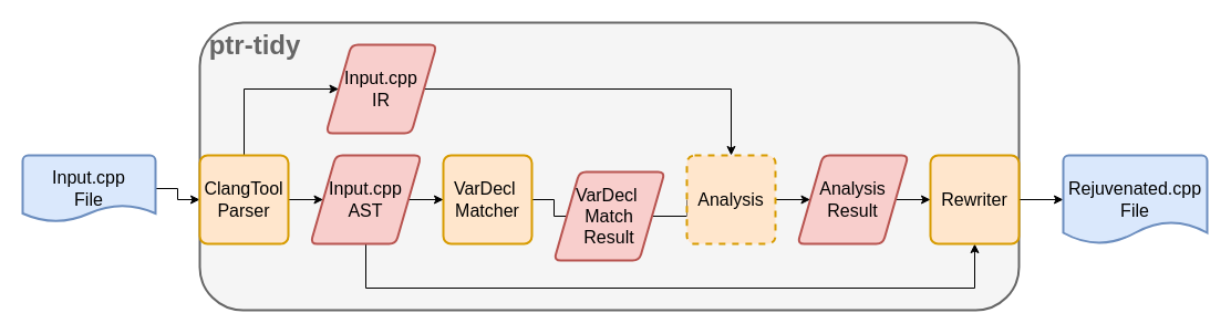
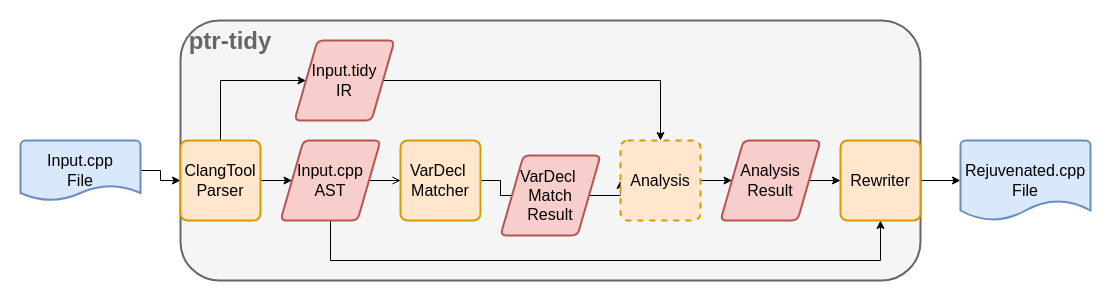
  <mxCell id="0" />
  <mxCell id="1" parent="0" />
  <mxCell id="2" value="" style="edgeStyle=orthogonalEdgeStyle;rounded=0;orthogonalLoop=1;jettySize=auto;html=1;entryX=0;entryY=0.5;entryDx=0;entryDy=0;" parent="1" source="3" target="10" edge="1"><mxGeometry relative="1" as="geometry"><mxPoint x="140" y="180" as="targetPoint" /></mxGeometry></mxCell>
  <mxCell id="3" value="&lt;font style=&quot;font-size: 16px&quot;&gt;Input.cpp &lt;br&gt;File&lt;/font&gt;" style="strokeWidth=2;html=1;shape=mxgraph.flowchart.document2;whiteSpace=wrap;size=0.25;fillColor=#dae8fc;strokeColor=#6c8ebf;" parent="1" vertex="1"><mxGeometry x="20" y="140" width="120" height="60" as="geometry" /></mxCell>
  <mxCell id="4" value="&lt;font style=&quot;font-size: 24px&quot; color=&quot;#666666&quot;&gt;&lt;b&gt;&amp;nbsp;ptr-tidy&lt;/b&gt;&lt;/font&gt;" style="rounded=1;whiteSpace=wrap;html=1;fillColor=#f5f5f5;strokeColor=#666666;fontColor=#333333;align=left;verticalAlign=top;strokeWidth=2;" parent="1" vertex="1"><mxGeometry x="180" y="20" width="740" height="260" as="geometry" /></mxCell>
- <mxCell id="5" value="" style="edgeStyle=orthogonalEdgeStyle;rounded=0;orthogonalLoop=1;jettySize=auto;html=1;" parent="1" source="7" target="12" edge="1"><mxGeometry relative="1" as="geometry" /></mxCell>
+ <mxCell id="5" value="" style="edgeStyle=orthogonalEdgeStyle;rounded=0;orthogonalLoop=1;jettySize=auto;html=1;endArrow=open;" parent="1" source="7" target="12" edge="1"><mxGeometry relative="1" as="geometry" /></mxCell>
  <mxCell id="6" value="" style="edgeStyle=orthogonalEdgeStyle;rounded=0;orthogonalLoop=1;jettySize=auto;html=1;entryX=0.5;entryY=1;entryDx=0;entryDy=0;" parent="1" source="7" target="18" edge="1"><mxGeometry relative="1" as="geometry"><Array as="points"><mxPoint x="330" y="260" /><mxPoint x="880" y="260" /></Array></mxGeometry></mxCell>
  <mxCell id="7" value="&lt;font style=&quot;font-size: 16px&quot;&gt;Input.cpp&lt;br&gt;AST&lt;/font&gt;" style="shape=parallelogram;html=1;strokeWidth=2;perimeter=parallelogramPerimeter;whiteSpace=wrap;rounded=1;arcSize=12;size=0.23;fillColor=#f8cecc;strokeColor=#b85450;" parent="1" vertex="1"><mxGeometry x="280" y="140" width="100" height="80" as="geometry" /></mxCell>
  <mxCell id="8" value="" style="edgeStyle=orthogonalEdgeStyle;rounded=0;orthogonalLoop=1;jettySize=auto;html=1;" parent="1" source="10" target="7" edge="1"><mxGeometry relative="1" as="geometry" /></mxCell>
  <mxCell id="9" style="edgeStyle=orthogonalEdgeStyle;rounded=0;orthogonalLoop=1;jettySize=auto;html=1;exitX=1;exitY=0.5;exitDx=0;exitDy=0;" parent="1" source="10" target="21" edge="1"><mxGeometry relative="1" as="geometry"><Array as="points"><mxPoint x="220" y="180" /><mxPoint x="220" y="80" /></Array></mxGeometry></mxCell>
  <mxCell id="10" value="&lt;font style=&quot;font-size: 16px&quot;&gt;ClangTool Parser&lt;/font&gt;" style="rounded=1;whiteSpace=wrap;html=1;absoluteArcSize=1;arcSize=14;strokeWidth=2;fillColor=#ffe6cc;strokeColor=#d79b00;" parent="1" vertex="1"><mxGeometry x="180" y="140" width="80" height="80" as="geometry" /></mxCell>
  <mxCell id="11" value="" style="edgeStyle=orthogonalEdgeStyle;rounded=0;orthogonalLoop=1;jettySize=auto;html=1;" parent="1" source="12" target="14" edge="1"><mxGeometry relative="1" as="geometry" /></mxCell>
  <mxCell id="12" value="&lt;font style=&quot;font-size: 16px&quot;&gt;VarDecl&amp;nbsp;&lt;br&gt;Matcher&lt;/font&gt;" style="rounded=1;whiteSpace=wrap;html=1;absoluteArcSize=1;arcSize=14;strokeWidth=2;fillColor=#ffe6cc;strokeColor=#d79b00;" parent="1" vertex="1"><mxGeometry x="400" y="140" width="80" height="80" as="geometry" /></mxCell>
- <mxCell id="13" value="" style="edgeStyle=orthogonalEdgeStyle;rounded=0;orthogonalLoop=1;jettySize=auto;html=1;endArrow=none;" parent="1" source="14" target="16" edge="1"><mxGeometry relative="1" as="geometry" /></mxCell>
+ <mxCell id="13" value="" style="edgeStyle=orthogonalEdgeStyle;rounded=0;orthogonalLoop=1;jettySize=auto;html=1;" parent="1" source="14" target="16" edge="1"><mxGeometry relative="1" as="geometry" /></mxCell>
  <mxCell id="14" value="&lt;font style=&quot;font-size: 16px&quot;&gt;VarDecl&amp;nbsp; Match&lt;br&gt;Result&lt;/font&gt;" style="shape=parallelogram;html=1;strokeWidth=2;perimeter=parallelogramPerimeter;whiteSpace=wrap;rounded=1;arcSize=12;size=0.23;fillColor=#f8cecc;strokeColor=#b85450;" parent="1" vertex="1"><mxGeometry x="500" y="155" width="100" height="80" as="geometry" /></mxCell>
  <mxCell id="15" value="" style="edgeStyle=orthogonalEdgeStyle;rounded=0;orthogonalLoop=1;jettySize=auto;html=1;entryX=0;entryY=0.5;entryDx=0;entryDy=0;" parent="1" source="16" target="23" edge="1"><mxGeometry relative="1" as="geometry" /></mxCell>
  <mxCell id="16" value="&lt;font style=&quot;font-size: 16px&quot;&gt;Analysis&lt;/font&gt;" style="rounded=1;whiteSpace=wrap;html=1;absoluteArcSize=1;arcSize=14;strokeWidth=2;fillColor=#ffe6cc;strokeColor=#d79b00;dashed=1;" parent="1" vertex="1"><mxGeometry x="620" y="140" width="80" height="80" as="geometry" /></mxCell>
  <mxCell id="17" value="" style="edgeStyle=orthogonalEdgeStyle;rounded=0;orthogonalLoop=1;jettySize=auto;html=1;" parent="1" source="18" target="19" edge="1"><mxGeometry relative="1" as="geometry" /></mxCell>
  <mxCell id="18" value="&lt;font style=&quot;font-size: 16px&quot;&gt;Rewriter&lt;/font&gt;" style="rounded=1;whiteSpace=wrap;html=1;absoluteArcSize=1;arcSize=14;strokeWidth=2;fillColor=#ffe6cc;strokeColor=#d79b00;" parent="1" vertex="1"><mxGeometry x="840" y="140" width="80" height="80" as="geometry" /></mxCell>
  <mxCell id="19" value="&lt;font style=&quot;font-size: 16px&quot;&gt;Rejuvenated.cpp&lt;br&gt;File&lt;/font&gt;" style="strokeWidth=2;html=1;shape=mxgraph.flowchart.document2;whiteSpace=wrap;size=0.25;fillColor=#dae8fc;strokeColor=#6c8ebf;" parent="1" vertex="1"><mxGeometry x="960" y="140" width="130" height="80" as="geometry" /></mxCell>
  <mxCell id="20" style="edgeStyle=orthogonalEdgeStyle;rounded=0;orthogonalLoop=1;jettySize=auto;html=1;exitX=1;exitY=0.5;exitDx=0;exitDy=0;" parent="1" source="21" target="16" edge="1"><mxGeometry relative="1" as="geometry" /></mxCell>
- <mxCell id="21" value="&lt;font style=&quot;font-size: 16px&quot;&gt;Input.cpp&lt;br&gt;IR&lt;br&gt;&lt;/font&gt;" style="shape=parallelogram;html=1;strokeWidth=2;perimeter=parallelogramPerimeter;whiteSpace=wrap;rounded=1;arcSize=12;size=0.23;fillColor=#f8cecc;strokeColor=#b85450;" parent="1" vertex="1"><mxGeometry x="294" y="40" width="100" height="80" as="geometry" /></mxCell>
+ <mxCell id="21" value="&lt;font style=&quot;font-size: 16px&quot;&gt;Input.tidy&lt;br&gt;IR&lt;br&gt;&lt;/font&gt;" style="shape=parallelogram;html=1;strokeWidth=2;perimeter=parallelogramPerimeter;whiteSpace=wrap;rounded=1;arcSize=12;size=0.23;fillColor=#f8cecc;strokeColor=#b85450;" parent="1" vertex="1"><mxGeometry x="294" y="40" width="100" height="80" as="geometry" /></mxCell>
  <mxCell id="22" style="edgeStyle=orthogonalEdgeStyle;rounded=0;orthogonalLoop=1;jettySize=auto;html=1;exitX=1;exitY=0.5;exitDx=0;exitDy=0;entryX=0;entryY=0.5;entryDx=0;entryDy=0;" edge="1" parent="1" source="23" target="18"><mxGeometry relative="1" as="geometry" /></mxCell>
  <mxCell id="23" value="&lt;span style=&quot;font-size: 16px&quot;&gt;Analysis Result&lt;/span&gt;" style="shape=parallelogram;html=1;strokeWidth=2;perimeter=parallelogramPerimeter;whiteSpace=wrap;rounded=1;arcSize=12;size=0.23;fillColor=#f8cecc;strokeColor=#b85450;" vertex="1" parent="1"><mxGeometry x="720" y="140" width="100" height="80" as="geometry" /></mxCell>
